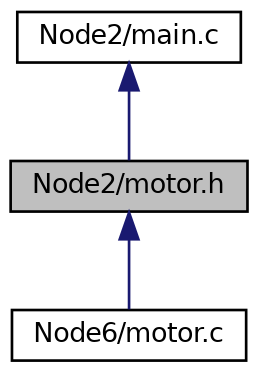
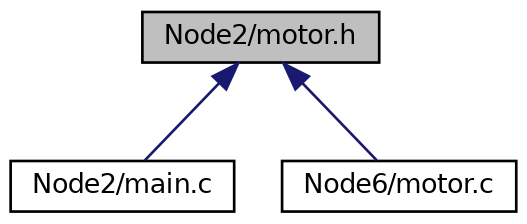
  digraph {
    node [color=black fillcolor=white fontname=Helvetica fontsize=10 shape=record style=filled]
    edge [color=midnightblue dir=back fontname=Helvetica fontsize=10 labelfontname=Helvetica labelfontsize=10 style=solid]
    n1 [fillcolor=grey75 fontcolor=black height=0.2 label="Node2/motor.h" width=0.4]
    n2 [height=0.2 label="Node2/main.c" width=0.4]
    n3 [height=0.2 label="Node6/motor.c" width=0.4]
-   n2 -> n1
+   n1 -> n2
    n1 -> n3
  }
